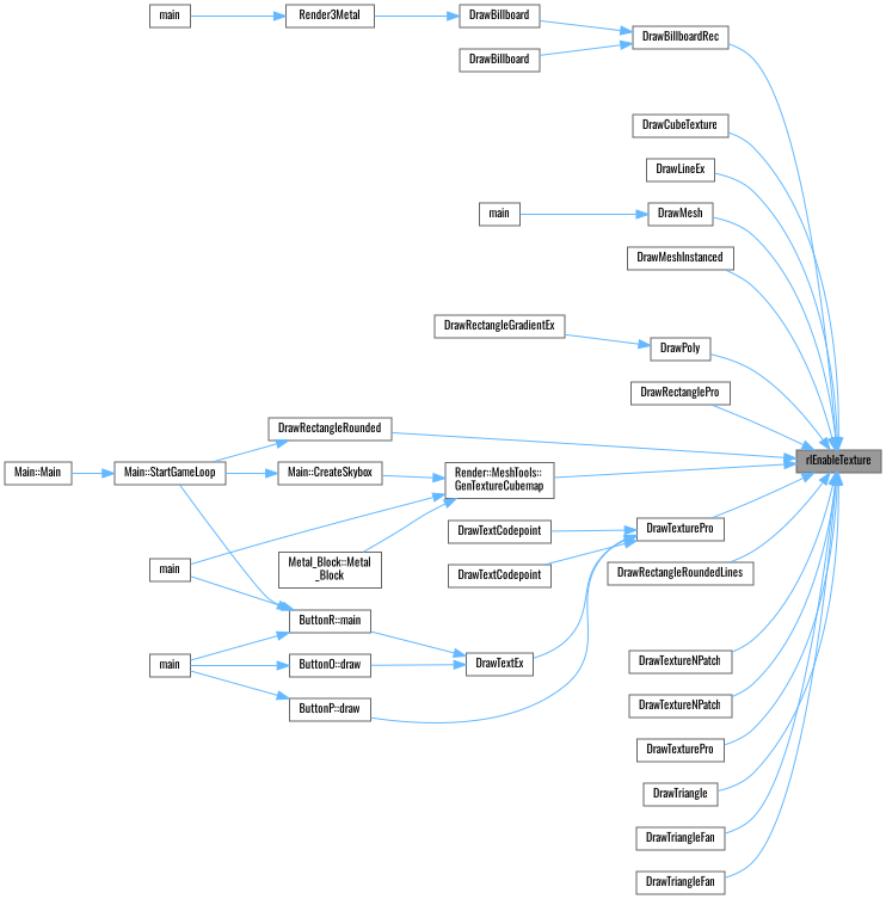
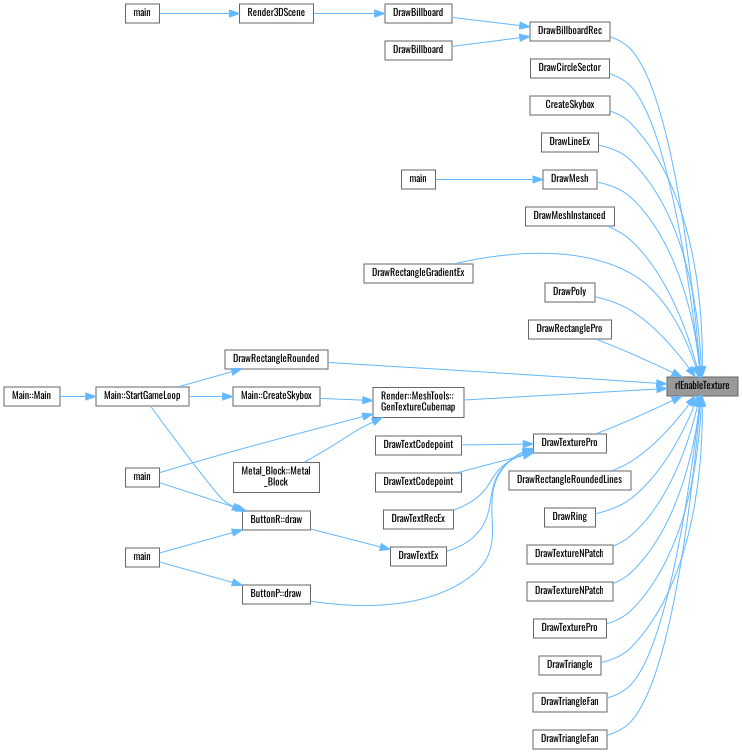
  digraph {
    fontname=Oswald
    rankdir=RL
    node [color=grey40 fillcolor=white fontname=Oswald fontsize=10 shape=box style=filled]
    edge [color=steelblue1 dir=back fontname=Oswald fontsize=10 labelfontname=Helvetica labelfontsize=10 style=solid]
    n1 [color=gray40 fillcolor=grey60 fontcolor=black height=0.2 label=rlEnableTexture width=0.4]
    n2 [height=0.2 label=DrawBillboardRec width=0.4]
-   n4 [height=0.2 label=DrawCubeTexture width=0.4]
+   n3 [height=0.2 label=DrawCircleSector width=0.4]
+   n4 [height=0.2 label=CreateSkybox width=0.4]
    n5 [height=0.2 label=DrawLineEx width=0.4]
    n6 [height=0.2 label=DrawMesh width=0.4]
    n7 [height=0.2 label=DrawMeshInstanced width=0.4]
    n8 [height=0.2 label=DrawPoly width=0.4]
    n9 [height=0.2 label=DrawRectangleGradientEx width=0.4]
    n10 [height=0.2 label=DrawRectanglePro width=0.4]
    n11 [height=0.2 label=DrawRectangleRounded width=0.4]
    n12 [height=0.2 label=DrawRectangleRoundedLines width=0.4]
+   n13 [height=0.2 label=DrawRing width=0.4]
    n14 [height=0.2 label=DrawTextureNPatch width=0.4]
    n15 [height=0.2 label=DrawTextureNPatch width=0.4]
    n16 [height=0.2 label=DrawTexturePro width=0.4]
    n17 [height=0.2 label=DrawTexturePro width=0.4]
    n18 [height=0.2 label=DrawTriangle width=0.4]
    n19 [height=0.2 label=DrawTriangleFan width=0.4]
    n20 [height=0.2 label=DrawTriangleFan width=0.4]
    n21 [height=0.2 label="Render::MeshTools::\lGenTextureCubemap" width=0.4]
    n22 [height=0.2 label=DrawBillboard width=0.4]
    n23 [height=0.2 label=DrawBillboard width=0.4]
    n24 [height=0.2 label=main width=0.4]
    n25 [height=0.2 label="Main::StartGameLoop" width=0.4]
    n26 [height=0.2 label="ButtonP::draw" width=0.4]
    n27 [height=0.2 label=DrawTextCodepoint width=0.4]
    n28 [height=0.2 label=DrawTextCodepoint width=0.4]
    n29 [height=0.2 label=DrawTextEx width=0.4]
+   n30 [height=0.2 label=DrawTextRecEx width=0.4]
    n31 [height=0.2 label=main width=0.4]
    n32 [height=0.2 label="Main::CreateSkybox" width=0.4]
    n33 [height=0.2 label="Metal_Block::Metal\l_Block" width=0.4]
-   n34 [height=0.2 label=Render3Metal width=0.4]
+   n34 [height=0.2 label=Render3DScene width=0.4]
    n35 [height=0.2 label=main width=0.4]
-   n36 [height=0.2 label="ButtonO::draw" width=0.4]
    n37 [height=0.2 label=main width=0.4]
-   n38 [height=0.2 label="ButtonR::main" width=0.4]
+   n38 [height=0.2 label="ButtonR::draw" width=0.4]
    n39 [height=0.2 label="Main::Main" width=0.4]
    n1 -> n2
+   n1 -> n3
    n1 -> n4
    n1 -> n5
    n1 -> n6
    n1 -> n7
    n1 -> n8
-   n8 -> n9
+   n1 -> n9
    n1 -> n10
    n1 -> n11
    n1 -> n12
+   n1 -> n13
    n1 -> n14
    n1 -> n15
    n1 -> n16
    n1 -> n17
    n1 -> n18
    n1 -> n19
    n1 -> n20
    n1 -> n21
    n2 -> n22
    n2 -> n23
    n6 -> n24
    n11 -> n25
    n16 -> n26
    n16 -> n27
    n16 -> n28
    n16 -> n29
+   n16 -> n30
    n21 -> n31
    n21 -> n32
    n21 -> n33
    n23 -> n34
    n25 -> n39
    n26 -> n37
-   n29 -> n36
    n29 -> n38
    n32 -> n25
    n34 -> n35
-   n36 -> n37
    n38 -> n25
    n38 -> n31
    n38 -> n37
  }
